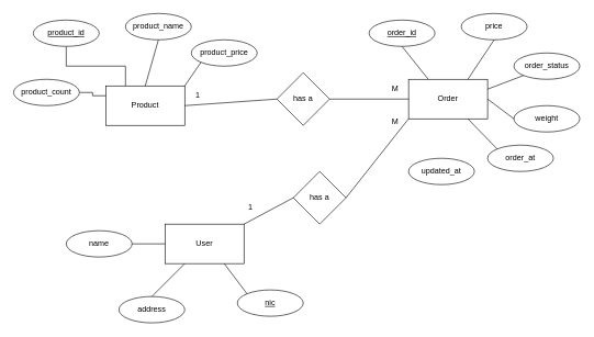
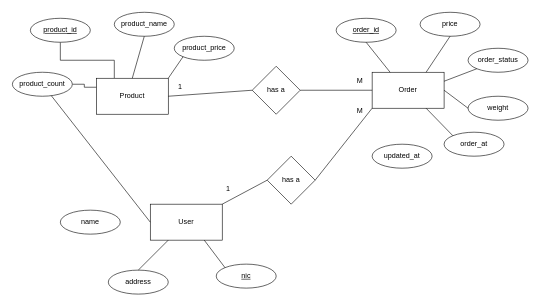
  <mxCell id="0" />
  <mxCell id="1" parent="0" />
  <mxCell id="2" value="User" style="rounded=0;whiteSpace=wrap;html=1;" vertex="1" parent="1"><mxGeometry x="250" y="340" width="120" height="60" as="geometry" /></mxCell>
  <mxCell id="3" style="edgeStyle=orthogonalEdgeStyle;rounded=0;orthogonalLoop=1;jettySize=auto;html=1;exitX=0.25;exitY=0;exitDx=0;exitDy=0;entryX=0.5;entryY=1;entryDx=0;entryDy=0;endArrow=none;endFill=0;" edge="1" parent="1" source="4" target="6"><mxGeometry relative="1" as="geometry" /></mxCell>
  <mxCell id="4" value="Product" style="rounded=0;whiteSpace=wrap;html=1;" vertex="1" parent="1"><mxGeometry x="160" y="130" width="120" height="60" as="geometry" /></mxCell>
  <mxCell id="5" value="Order" style="rounded=0;whiteSpace=wrap;html=1;" vertex="1" parent="1"><mxGeometry x="620" y="120" width="120" height="60" as="geometry" /></mxCell>
  <mxCell id="6" value="&lt;u&gt;product_id&lt;/u&gt;" style="ellipse;whiteSpace=wrap;html=1;" vertex="1" parent="1"><mxGeometry x="50" y="30" width="100" height="40" as="geometry" /></mxCell>
  <mxCell id="7" value="product_name" style="ellipse;whiteSpace=wrap;html=1;" vertex="1" parent="1"><mxGeometry x="190" y="20" width="100" height="40" as="geometry" /></mxCell>
  <mxCell id="8" value="product_price" style="ellipse;whiteSpace=wrap;html=1;" vertex="1" parent="1"><mxGeometry x="290" y="60" width="100" height="40" as="geometry" /></mxCell>
  <mxCell id="9" style="edgeStyle=orthogonalEdgeStyle;rounded=0;orthogonalLoop=1;jettySize=auto;html=1;entryX=0;entryY=0.25;entryDx=0;entryDy=0;endArrow=none;endFill=0;" edge="1" parent="1" source="10" target="4"><mxGeometry relative="1" as="geometry" /></mxCell>
  <mxCell id="10" value="product_count" style="ellipse;whiteSpace=wrap;html=1;" vertex="1" parent="1"><mxGeometry y="120" width="100" height="40" as="geometry" x="20" /></mxCell>
  <mxCell id="11" value="" style="endArrow=none;html=1;rounded=0;entryX=0.5;entryY=1;entryDx=0;entryDy=0;exitX=0.5;exitY=0;exitDx=0;exitDy=0;" edge="1" parent="1" source="4" target="7"><mxGeometry width="50" height="50" relative="1" as="geometry"><mxPoint x="400" y="310" as="sourcePoint" /><mxPoint x="450" y="260" as="targetPoint" /></mxGeometry></mxCell>
  <mxCell id="12" value="" style="endArrow=none;html=1;rounded=0;entryX=0;entryY=1;entryDx=0;entryDy=0;exitX=1;exitY=0;exitDx=0;exitDy=0;" edge="1" parent="1" source="4" target="8"><mxGeometry width="50" height="50" relative="1" as="geometry"><mxPoint x="230" y="140" as="sourcePoint" /><mxPoint x="290" y="50" as="targetPoint" /></mxGeometry></mxCell>
  <mxCell id="13" value="&lt;u&gt;order_id&lt;/u&gt;" style="ellipse;whiteSpace=wrap;html=1;" vertex="1" parent="1"><mxGeometry x="560" y="30" width="100" height="40" as="geometry" /></mxCell>
  <mxCell id="14" value="price" style="ellipse;whiteSpace=wrap;html=1;" vertex="1" parent="1"><mxGeometry x="700" y="20" width="100" height="40" as="geometry" /></mxCell>
  <mxCell id="15" value="order_status" style="ellipse;whiteSpace=wrap;html=1;" vertex="1" parent="1"><mxGeometry x="780" y="80" width="100" height="40" as="geometry" /></mxCell>
  <mxCell id="16" value="weight" style="ellipse;whiteSpace=wrap;html=1;" vertex="1" parent="1"><mxGeometry x="780" y="160" width="100" height="40" as="geometry" /></mxCell>
  <mxCell id="17" value="order_at" style="ellipse;whiteSpace=wrap;html=1;" vertex="1" parent="1"><mxGeometry x="740" y="220" width="100" height="40" as="geometry" /></mxCell>
  <mxCell id="18" value="updated_at" style="ellipse;whiteSpace=wrap;html=1;" vertex="1" parent="1"><mxGeometry x="620" y="240" width="100" height="40" as="geometry" /></mxCell>
  <mxCell id="19" value="" style="endArrow=none;html=1;rounded=0;entryX=0.5;entryY=1;entryDx=0;entryDy=0;exitX=0.25;exitY=0;exitDx=0;exitDy=0;" edge="1" parent="1" source="5" target="13"><mxGeometry width="50" height="50" relative="1" as="geometry"><mxPoint x="500" y="300" as="sourcePoint" /><mxPoint x="550" y="250" as="targetPoint" /></mxGeometry></mxCell>
  <mxCell id="20" value="" style="endArrow=none;html=1;rounded=0;entryX=0.5;entryY=1;entryDx=0;entryDy=0;exitX=0.75;exitY=0;exitDx=0;exitDy=0;" edge="1" parent="1" source="5" target="14"><mxGeometry width="50" height="50" relative="1" as="geometry"><mxPoint x="660" y="130" as="sourcePoint" /><mxPoint x="620" y="80" as="targetPoint" /></mxGeometry></mxCell>
  <mxCell id="21" value="" style="endArrow=none;html=1;rounded=0;entryX=0;entryY=1;entryDx=0;entryDy=0;exitX=1;exitY=0.25;exitDx=0;exitDy=0;" edge="1" parent="1" source="5" target="15"><mxGeometry width="50" height="50" relative="1" as="geometry"><mxPoint x="720" y="130" as="sourcePoint" /><mxPoint x="760" y="70" as="targetPoint" /></mxGeometry></mxCell>
  <mxCell id="22" value="" style="endArrow=none;html=1;rounded=0;entryX=0;entryY=0.5;entryDx=0;entryDy=0;exitX=1;exitY=0.5;exitDx=0;exitDy=0;" edge="1" parent="1" source="5" target="16"><mxGeometry width="50" height="50" relative="1" as="geometry"><mxPoint x="750" y="145" as="sourcePoint" /><mxPoint x="805" y="124" as="targetPoint" /></mxGeometry></mxCell>
  <mxCell id="23" value="" style="endArrow=none;html=1;rounded=0;entryX=0;entryY=0;entryDx=0;entryDy=0;exitX=0.75;exitY=1;exitDx=0;exitDy=0;" edge="1" parent="1" source="5" target="17"><mxGeometry width="50" height="50" relative="1" as="geometry"><mxPoint x="750" y="160" as="sourcePoint" /><mxPoint x="790" y="190" as="targetPoint" /></mxGeometry></mxCell>
  <mxCell id="24" value="has a" style="rhombus;whiteSpace=wrap;html=1;" vertex="1" parent="1"><mxGeometry x="420" y="110" width="80" height="80" as="geometry" /></mxCell>
  <mxCell id="25" value="" style="endArrow=none;html=1;rounded=0;entryX=0;entryY=0.5;entryDx=0;entryDy=0;exitX=1;exitY=0.5;exitDx=0;exitDy=0;" edge="1" parent="1" source="24" target="5"><mxGeometry width="50" height="50" relative="1" as="geometry"><mxPoint x="420" y="290" as="sourcePoint" /><mxPoint x="470" y="240" as="targetPoint" /></mxGeometry></mxCell>
  <mxCell id="26" value="" style="endArrow=none;html=1;rounded=0;entryX=1;entryY=0.5;entryDx=0;entryDy=0;exitX=0;exitY=0.5;exitDx=0;exitDy=0;" edge="1" parent="1" source="24" target="4"><mxGeometry width="50" height="50" relative="1" as="geometry"><mxPoint x="500" y="180" as="sourcePoint" /><mxPoint x="630" y="160" as="targetPoint" /></mxGeometry></mxCell>
  <mxCell id="27" value="M" style="text;html=1;strokeColor=none;fillColor=none;align=center;verticalAlign=middle;whiteSpace=wrap;rounded=0;" vertex="1" parent="1"><mxGeometry x="570" y="120" width="60" height="30" as="geometry" /></mxCell>
  <mxCell id="28" value="1" style="text;html=1;strokeColor=none;fillColor=none;align=center;verticalAlign=middle;whiteSpace=wrap;rounded=0;" vertex="1" parent="1"><mxGeometry x="270" y="130" width="60" height="30" as="geometry" /></mxCell>
  <mxCell id="29" value="name" style="ellipse;whiteSpace=wrap;html=1;" vertex="1" parent="1"><mxGeometry x="100" y="350" width="100" height="40" as="geometry" /></mxCell>
  <mxCell id="30" value="address" style="ellipse;whiteSpace=wrap;html=1;" vertex="1" parent="1"><mxGeometry x="180" y="450" width="100" height="40" as="geometry" /></mxCell>
  <mxCell id="31" value="&lt;u&gt;nic&lt;/u&gt;" style="ellipse;whiteSpace=wrap;html=1;" vertex="1" parent="1"><mxGeometry x="360" y="440" width="100" height="40" as="geometry" /></mxCell>
  <mxCell id="32" value="has a" style="rhombus;whiteSpace=wrap;html=1;" vertex="1" parent="1"><mxGeometry x="445" y="260" width="80" height="80" as="geometry" /></mxCell>
  <mxCell id="33" value="" style="endArrow=none;html=1;rounded=0;entryX=0;entryY=1;entryDx=0;entryDy=0;exitX=1;exitY=0.5;exitDx=0;exitDy=0;" edge="1" parent="1" source="32" target="5"><mxGeometry width="50" height="50" relative="1" as="geometry"><mxPoint x="510" y="160" as="sourcePoint" /><mxPoint x="630" y="160" as="targetPoint" /></mxGeometry></mxCell>
  <mxCell id="34" value="" style="endArrow=none;html=1;rounded=0;entryX=1;entryY=0;entryDx=0;entryDy=0;exitX=0;exitY=0.5;exitDx=0;exitDy=0;" edge="1" parent="1" source="32" target="2"><mxGeometry width="50" height="50" relative="1" as="geometry"><mxPoint x="430" y="160" as="sourcePoint" /><mxPoint x="290" y="170" as="targetPoint" /></mxGeometry></mxCell>
- <mxCell id="35" value="" style="endArrow=none;html=1;rounded=0;entryX=1;entryY=0.5;entryDx=0;entryDy=0;exitX=0;exitY=0.5;exitDx=0;exitDy=0;" edge="1" parent="1" source="2" target="29"><mxGeometry width="50" height="50" relative="1" as="geometry"><mxPoint x="440" y="170" as="sourcePoint" /><mxPoint x="300" y="180" as="targetPoint" /></mxGeometry></mxCell>
+ <mxCell id="35" value="" style="endArrow=none;html=1;rounded=0;exitX=0;exitY=0.5;exitDx=0;exitDy=0;" edge="1" parent="1" source="2" target="10"><mxGeometry width="50" height="50" relative="1" as="geometry"><mxPoint x="440" y="170" as="sourcePoint" /><mxPoint x="300" y="180" as="targetPoint" /></mxGeometry></mxCell>
  <mxCell id="36" value="" style="endArrow=none;html=1;rounded=0;entryX=0.5;entryY=0;entryDx=0;entryDy=0;exitX=0.25;exitY=1;exitDx=0;exitDy=0;" edge="1" parent="1" source="2" target="30"><mxGeometry width="50" height="50" relative="1" as="geometry"><mxPoint x="260" y="380" as="sourcePoint" /><mxPoint x="215" y="406" as="targetPoint" /></mxGeometry></mxCell>
  <mxCell id="37" value="" style="endArrow=none;html=1;rounded=0;entryX=0;entryY=0;entryDx=0;entryDy=0;exitX=0.75;exitY=1;exitDx=0;exitDy=0;" edge="1" parent="1" source="2" target="31"><mxGeometry width="50" height="50" relative="1" as="geometry"><mxPoint x="290" y="410" as="sourcePoint" /><mxPoint x="280" y="470" as="targetPoint" /></mxGeometry></mxCell>
  <mxCell id="38" value="M" style="text;html=1;strokeColor=none;fillColor=none;align=center;verticalAlign=middle;whiteSpace=wrap;rounded=0;" vertex="1" parent="1"><mxGeometry x="570" y="170" width="60" height="30" as="geometry" /></mxCell>
  <mxCell id="39" value="1" style="text;html=1;strokeColor=none;fillColor=none;align=center;verticalAlign=middle;whiteSpace=wrap;rounded=0;" vertex="1" parent="1"><mxGeometry x="350" y="300" width="60" height="30" as="geometry" /></mxCell>
